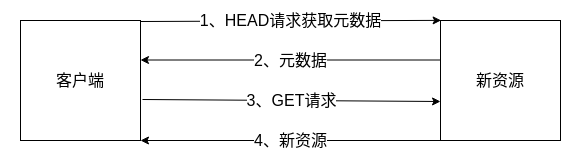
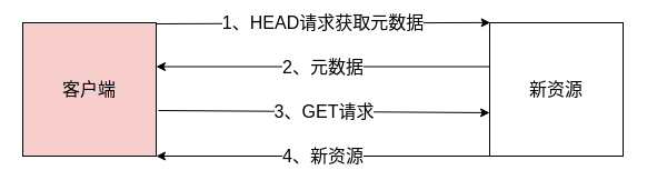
  <mxCell id="0" />
  <mxCell id="1" parent="0" />
- <mxCell id="2" value="&lt;font style=&quot;font-size: 16px&quot;&gt;客户端&lt;/font&gt;" style="rounded=0;whiteSpace=wrap;html=1;" parent="1" vertex="1"><mxGeometry x="20" y="20" width="120" height="120" as="geometry" /></mxCell>
+ <mxCell id="2" value="&lt;font style=&quot;font-size: 16px&quot;&gt;客户端&lt;/font&gt;" style="rounded=0;whiteSpace=wrap;html=1;fillColor=#f8cecc;" parent="1" vertex="1"><mxGeometry x="20" y="20" width="120" height="120" as="geometry" /></mxCell>
  <mxCell id="3" value="&lt;font style=&quot;font-size: 16px&quot;&gt;新资源&lt;/font&gt;" style="rounded=0;whiteSpace=wrap;html=1;" parent="1" vertex="1"><mxGeometry x="440" y="20" width="120" height="120" as="geometry" /></mxCell>
  <mxCell id="4" value="&lt;font style=&quot;font-size: 16px&quot;&gt;1、HEAD请求获取元数据&lt;br&gt;&lt;/font&gt;" style="endArrow=classic;html=1;entryX=0.005;entryY=-0.001;entryDx=0;entryDy=0;entryPerimeter=0;" parent="1" target="3" edge="1"><mxGeometry width="50" height="50" relative="1" as="geometry"><mxPoint x="140" y="21" as="sourcePoint" /><mxPoint x="436" y="21" as="targetPoint" /></mxGeometry></mxCell>
  <mxCell id="5" value="&lt;font style=&quot;font-size: 16px&quot;&gt;2、元数据&lt;span&gt;&lt;br&gt;&lt;/span&gt;&lt;/font&gt;" style="endArrow=classic;html=1;" parent="1" edge="1"><mxGeometry width="50" height="50" relative="1" as="geometry"><mxPoint x="440" y="59.5" as="sourcePoint" /><mxPoint x="140" y="59.5" as="targetPoint" /></mxGeometry></mxCell>
  <mxCell id="6" value="&lt;font style=&quot;font-size: 16px&quot;&gt;3、GET请求&lt;/font&gt;" style="endArrow=classic;html=1;entryX=-0.018;entryY=0.898;entryDx=0;entryDy=0;entryPerimeter=0;" parent="1" edge="1"><mxGeometry width="50" height="50" relative="1" as="geometry"><mxPoint x="142" y="99" as="sourcePoint" /><mxPoint x="440" y="101" as="targetPoint" /></mxGeometry></mxCell>
  <mxCell id="7" value="&lt;font style=&quot;font-size: 16px&quot;&gt;4、新资源&lt;span&gt;&lt;br&gt;&lt;/span&gt;&lt;/font&gt;" style="endArrow=classic;html=1;" parent="1" edge="1"><mxGeometry width="50" height="50" relative="1" as="geometry"><mxPoint x="440" y="140" as="sourcePoint" /><mxPoint x="140" y="140" as="targetPoint" /></mxGeometry></mxCell>
